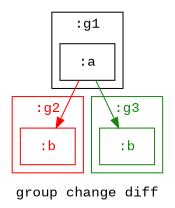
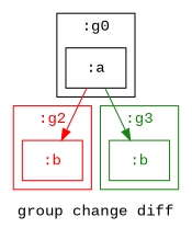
  digraph {
    bgcolor="#ffffff"
    fontcolor="#000000"
    fontname="Courier New"
    label="group change diff"
    node [fontname="Courier New" shape=rectangle]
    n1 [color="#ff0000" fontcolor="#ff0000" label=":b"]
    n2 [color="#000000" fontcolor="#000000" label=":a"]
    n3 [color="#158510" fontcolor="#158510" label=":b"]
    subgraph cluster_1 {
      color="#ff0000"
      fontcolor="#ff0000"
      label=":g2"
      shape=rectangle
      n1
    }
    subgraph cluster_2 {
-     label=":g1"
+     label=":g0"
      shape=rectangle
      n2
    }
    subgraph cluster_3 {
      color="#158510"
      fontcolor="#158510"
      label=":g3"
      shape=rectangle
      n3
    }
    n2 -> n1 [color="#ff0000"]
    n2 -> n3 [color="#158510"]
  }
